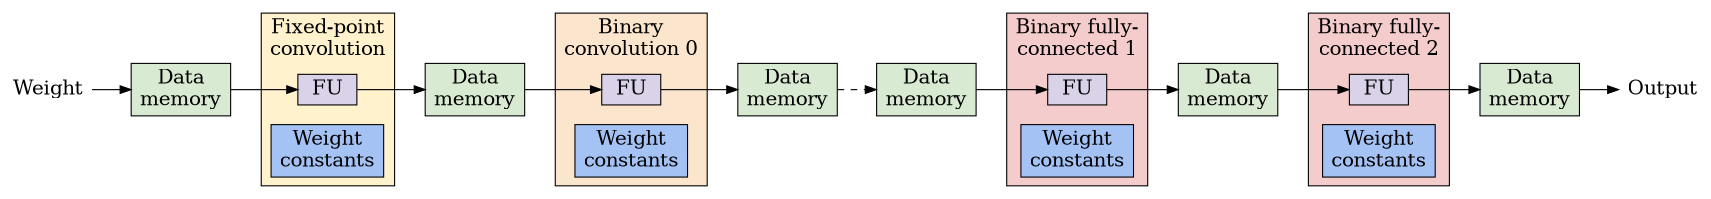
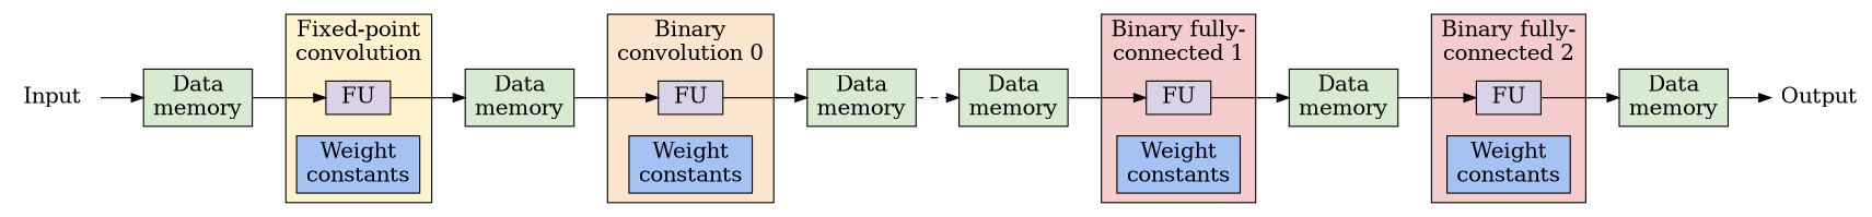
  digraph {
    fontsize=18
    newrank=true
    rankdir=LR
    node [fillcolor="#d9ead3" fontsize=18 shape=box style=filled]
    edge [fontsize=18]
    n1 [fillcolor="#d9d2e9" height=0 label=FU]
    n2 [fillcolor="#a4c2f4" height=0 label="Weight\nconstants"]
    n3 [fillcolor="#d9d2e9" height=0 label=FU]
    n4 [fillcolor="#a4c2f4" height=0 label="Weight\nconstants"]
    n5 [fillcolor="#d9d2e9" height=0 label=FU]
    n6 [fillcolor="#a4c2f4" height=0 label="Weight\nconstants"]
    n7 [fillcolor="#d9d2e9" height=0 label=FU]
    n8 [fillcolor="#a4c2f4" height=0 label="Weight\nconstants"]
-   n9 [height=0 label=Weight shape=none fillcolor="" style=""]
+   n9 [height=0 label=Input shape=none fillcolor="" style=""]
    n10 [height=0 label="Data\nmemory"]
    n11 [height=0 label="Data\nmemory"]
    n12 [height=0 label="Data\nmemory"]
    n13 [height=0 label="Data\nmemory"]
    n14 [height=0 label="Data\nmemory"]
    n15 [height=0 label="Data\nmemory"]
    n16 [height=0 label=Output shape=none fillcolor="" style=""]
    subgraph cluster_1 {
      fillcolor="#fff2cc"
      label="Fixed-point\nconvolution"
      rank=same
      style=filled
      n1
      n2
    }
    subgraph cluster_2 {
      fillcolor="#fce5cd"
      label="Binary\nconvolution 0"
      rank=same
      style=filled
      n3
      n4
    }
    subgraph cluster_3 {
      fillcolor="#f4cccc"
      label="Binary fully-\nconnected 1"
      rank=same
      style=filled
      n5
      n6
    }
    subgraph cluster_4 {
      fillcolor="#f4cccc"
      label="Binary fully-\nconnected 2"
      rank=same
      style=filled
      n7
      n8
    }
    n1 -> n11
    n3 -> n12
    n5 -> n14
    n7 -> n15
    n9 -> n10
    n10 -> n1
    n11 -> n3
    n12 -> n13 [style=dashed]
    n13 -> n5
    n14 -> n7
    n15 -> n16
  }
